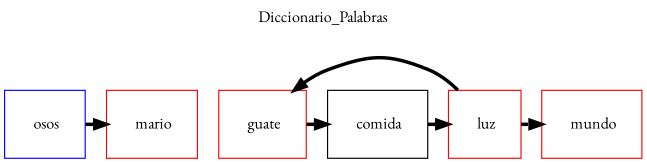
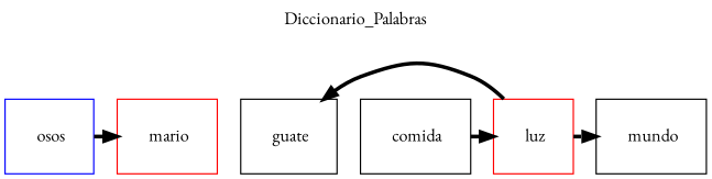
  digraph {
    fontname="EB Garamond"
    label=Diccionario_Palabras
    labelloc=t
    node [color=black fontcolor=black fontname="EB Garamond" margin=0.3 shape=box]
    edge [arrowsize=1 color=black dir=front fontname="EB Garamond" penwidth=3 style=bold]
    n1 [color=red label=" mario"]
-   n2 [color=red label=" guate"]
+   n2 [label=" guate"]
    n3 [label=" comida"]
    n4 [color=red label=" luz"]
-   n5 [color=red label=" mundo"]
+   n5 [label=" mundo"]
    n6 [color=blue label=" osos"]
    subgraph sub_1 {
      rank=same
      n1
      n2
      n3
      n4
      n5
      n6
    }
-   n2 -> n3
    n3 -> n4
    n4 -> n2
    n4 -> n5 [style=dashed]
    n6 -> n1
  }
